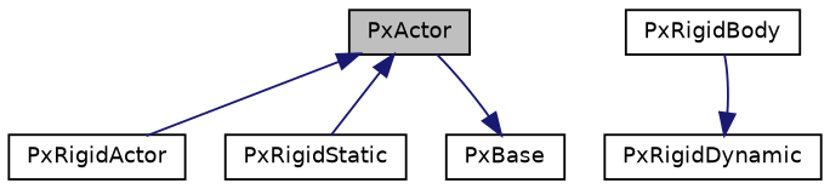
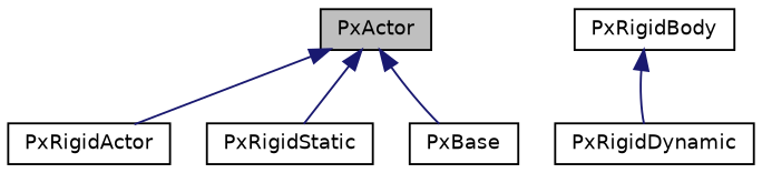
  digraph {
    node [color=black fillcolor=white fontname=Helvetica fontsize=10 shape=record style=filled]
    edge [color=midnightblue dir=back fontname=Helvetica fontsize=10 labelfontname=Helvetica labelfontsize=10 style=solid]
    n1 [fillcolor=grey75 fontcolor=black height=0.2 label=PxActor width=0.4]
    n2 [height=0.2 label=PxRigidActor width=0.4]
    n3 [height=0.2 label=PxRigidStatic width=0.4]
    n4 [height=0.2 label=PxBase width=0.4]
    n5 [height=0.2 label=PxRigidBody width=0.4]
    n6 [height=0.2 label=PxRigidDynamic width=0.4]
    n1 -> n2
    n1 -> n3
-   n4 -> n1
-   n6 -> n5
+   n1 -> n4
+   n5 -> n6
  }
